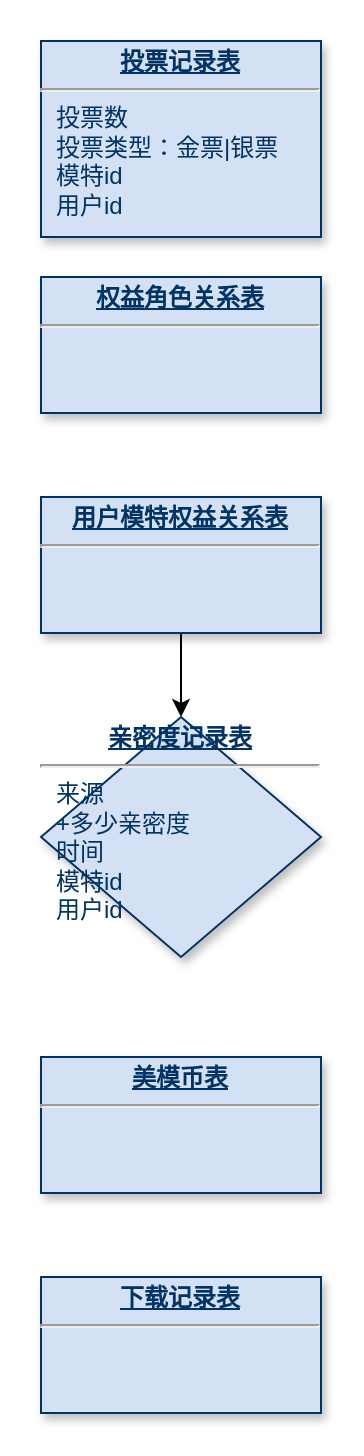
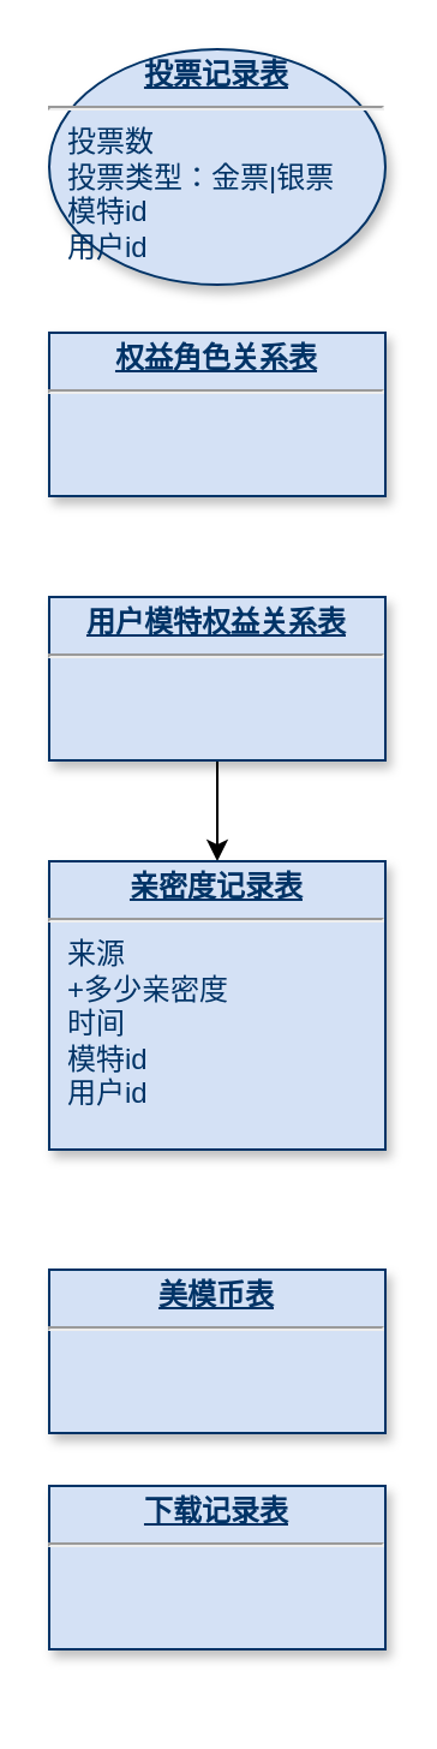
  <mxCell id="0" />
  <mxCell id="1" parent="0" />
- <mxCell id="2" value="&lt;p style=&quot;margin: 0px ; margin-top: 4px ; text-align: center ; text-decoration: underline&quot;&gt;&lt;b&gt;投票记录表&lt;/b&gt;&lt;/p&gt;&lt;hr&gt;&lt;p style=&quot;margin: 0px ; margin-left: 8px&quot;&gt;投票数&lt;/p&gt;&lt;p style=&quot;margin: 0px ; margin-left: 8px&quot;&gt;投票类型：金票|银票&lt;/p&gt;&lt;p style=&quot;margin: 0px ; margin-left: 8px&quot;&gt;模特id&lt;/p&gt;&lt;p style=&quot;margin: 0px ; margin-left: 8px&quot;&gt;用户id&lt;/p&gt;" style="verticalAlign=top;align=left;overflow=fill;fontSize=12;fontFamily=Helvetica;html=1;strokeColor=#003366;shadow=1;fillColor=#D4E1F5;fontColor=#003366" parent="1" vertex="1"><mxGeometry x="20" y="20" width="140" height="98" as="geometry" /></mxCell>
+ <mxCell id="2" value="&lt;p style=&quot;margin: 0px ; margin-top: 4px ; text-align: center ; text-decoration: underline&quot;&gt;&lt;b&gt;投票记录表&lt;/b&gt;&lt;/p&gt;&lt;hr&gt;&lt;p style=&quot;margin: 0px ; margin-left: 8px&quot;&gt;投票数&lt;/p&gt;&lt;p style=&quot;margin: 0px ; margin-left: 8px&quot;&gt;投票类型：金票|银票&lt;/p&gt;&lt;p style=&quot;margin: 0px ; margin-left: 8px&quot;&gt;模特id&lt;/p&gt;&lt;p style=&quot;margin: 0px ; margin-left: 8px&quot;&gt;用户id&lt;/p&gt;" style="ellipse;verticalAlign=top;align=left;overflow=fill;fontSize=12;fontFamily=Helvetica;html=1;strokeColor=#003366;shadow=1;fillColor=#D4E1F5;fontColor=#003366;" parent="1" vertex="1"><mxGeometry x="20" y="20" width="140" height="98" as="geometry" /></mxCell>
  <mxCell id="3" value="&lt;p style=&quot;margin: 0px ; margin-top: 4px ; text-align: center ; text-decoration: underline&quot;&gt;&lt;b&gt;权益角色关系表&lt;/b&gt;&lt;/p&gt;&lt;hr&gt;&lt;p style=&quot;margin: 0px ; margin-left: 8px&quot;&gt;&lt;br&gt;&lt;/p&gt;" style="verticalAlign=top;align=left;overflow=fill;fontSize=12;fontFamily=Helvetica;html=1;strokeColor=#003366;shadow=1;fillColor=#D4E1F5;fontColor=#003366" vertex="1" parent="1"><mxGeometry x="20" y="138" width="140" height="68" as="geometry" /></mxCell>
  <mxCell id="4" style="edgeStyle=orthogonalEdgeStyle;rounded=0;orthogonalLoop=1;jettySize=auto;html=1;" edge="1" parent="1" source="5" target="6"><mxGeometry relative="1" as="geometry" /></mxCell>
  <mxCell id="5" value="&lt;p style=&quot;margin: 0px ; margin-top: 4px ; text-align: center ; text-decoration: underline&quot;&gt;&lt;b&gt;用户模特权益关系表&lt;/b&gt;&lt;/p&gt;&lt;hr&gt;&lt;p style=&quot;margin: 0px ; margin-left: 8px&quot;&gt;&lt;br&gt;&lt;/p&gt;" style="verticalAlign=top;align=left;overflow=fill;fontSize=12;fontFamily=Helvetica;html=1;strokeColor=#003366;shadow=1;fillColor=#D4E1F5;fontColor=#003366" vertex="1" parent="1"><mxGeometry x="20" y="248" width="140" height="68" as="geometry" /></mxCell>
- <mxCell id="6" value="&lt;p style=&quot;margin: 0px ; margin-top: 4px ; text-align: center ; text-decoration: underline&quot;&gt;&lt;b&gt;亲密度记录表&lt;/b&gt;&lt;/p&gt;&lt;hr&gt;&lt;p style=&quot;margin: 0px ; margin-left: 8px&quot;&gt;来源&lt;/p&gt;&lt;p style=&quot;margin: 0px ; margin-left: 8px&quot;&gt;+多少亲密度&lt;br&gt;时间&lt;/p&gt;&lt;p style=&quot;margin: 0px ; margin-left: 8px&quot;&gt;模特id&lt;/p&gt;&lt;p style=&quot;margin: 0px ; margin-left: 8px&quot;&gt;用户id&lt;/p&gt;" style="rhombus;verticalAlign=top;align=left;overflow=fill;fontSize=12;fontFamily=Helvetica;html=1;strokeColor=#003366;shadow=1;fillColor=#D4E1F5;fontColor=#003366;" vertex="1" parent="1"><mxGeometry x="20" y="358" width="140" height="120" as="geometry" /></mxCell>
+ <mxCell id="6" value="&lt;p style=&quot;margin: 0px ; margin-top: 4px ; text-align: center ; text-decoration: underline&quot;&gt;&lt;b&gt;亲密度记录表&lt;/b&gt;&lt;/p&gt;&lt;hr&gt;&lt;p style=&quot;margin: 0px ; margin-left: 8px&quot;&gt;来源&lt;/p&gt;&lt;p style=&quot;margin: 0px ; margin-left: 8px&quot;&gt;+多少亲密度&lt;br&gt;时间&lt;/p&gt;&lt;p style=&quot;margin: 0px ; margin-left: 8px&quot;&gt;模特id&lt;/p&gt;&lt;p style=&quot;margin: 0px ; margin-left: 8px&quot;&gt;用户id&lt;/p&gt;" style="verticalAlign=top;align=left;overflow=fill;fontSize=12;fontFamily=Helvetica;html=1;strokeColor=#003366;shadow=1;fillColor=#D4E1F5;fontColor=#003366" vertex="1" parent="1"><mxGeometry x="20" y="358" width="140" height="120" as="geometry" /></mxCell>
  <mxCell id="7" value="&lt;p style=&quot;margin: 0px ; margin-top: 4px ; text-align: center ; text-decoration: underline&quot;&gt;&lt;b&gt;美模币表&lt;/b&gt;&lt;/p&gt;&lt;hr&gt;&lt;p style=&quot;margin: 0px ; margin-left: 8px&quot;&gt;&lt;br&gt;&lt;/p&gt;" style="verticalAlign=top;align=left;overflow=fill;fontSize=12;fontFamily=Helvetica;html=1;strokeColor=#003366;shadow=1;fillColor=#D4E1F5;fontColor=#003366" vertex="1" parent="1"><mxGeometry x="20" y="528" width="140" height="68" as="geometry" /></mxCell>
- <mxCell id="8" value="&lt;p style=&quot;margin: 0px ; margin-top: 4px ; text-align: center ; text-decoration: underline&quot;&gt;&lt;b&gt;下载记录表&lt;/b&gt;&lt;/p&gt;&lt;hr&gt;&lt;p style=&quot;margin: 0px ; margin-left: 8px&quot;&gt;&lt;br&gt;&lt;/p&gt;" style="verticalAlign=top;align=left;overflow=fill;fontSize=12;fontFamily=Helvetica;html=1;strokeColor=#003366;shadow=1;fillColor=#D4E1F5;fontColor=#003366" vertex="1" parent="1"><mxGeometry x="20" y="638" width="140" height="68" as="geometry" /></mxCell>
+ <mxCell id="8" value="&lt;p style=&quot;margin: 0px ; margin-top: 4px ; text-align: center ; text-decoration: underline&quot;&gt;&lt;b&gt;下载记录表&lt;/b&gt;&lt;/p&gt;&lt;hr&gt;&lt;p style=&quot;margin: 0px ; margin-left: 8px&quot;&gt;&lt;br&gt;&lt;/p&gt;" style="verticalAlign=top;align=left;overflow=fill;fontSize=12;fontFamily=Helvetica;html=1;strokeColor=#003366;shadow=1;fillColor=#D4E1F5;fontColor=#003366" vertex="1" parent="1"><mxGeometry x="20" y="618" width="140" height="68" as="geometry" /></mxCell>
